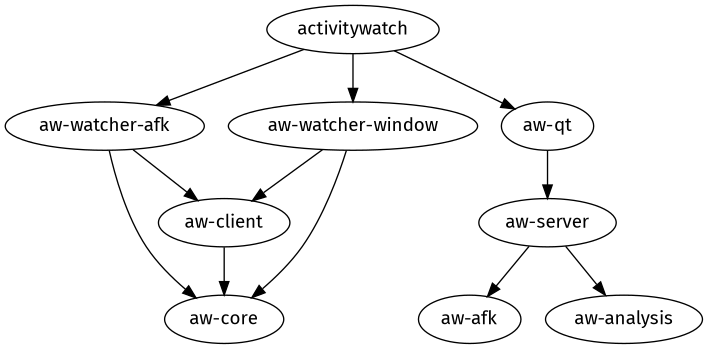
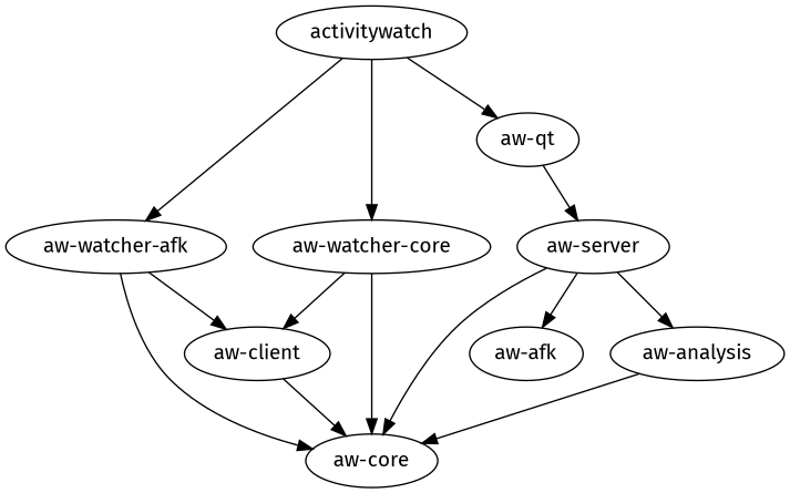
  digraph {
    fontname="Fira Sans"
    node [fontname="Fira Sans"]
    edge [fontname="Fira Sans"]
    "aw-watcher-afk"
-   "aw-watcher-window"
+   "aw-watcher-window" [label="aw-watcher-core"]
    "aw-core"
    "aw-client"
    activitywatch
    "aw-qt"
    n7 [label="aw-afk"]
    "aw-server"
    "aw-analysis"
    subgraph sub_1 {
      rank=same
      "aw-watcher-afk"
      "aw-watcher-window"
    }
    "aw-watcher-afk" -> "aw-core"
    "aw-watcher-afk" -> "aw-client"
    "aw-watcher-window" -> "aw-core"
    "aw-watcher-window" -> "aw-client"
    "aw-client" -> "aw-core"
    activitywatch -> "aw-watcher-afk"
    activitywatch -> "aw-watcher-window"
    activitywatch -> "aw-qt"
    "aw-qt" -> "aw-server"
+   "aw-server" -> "aw-core"
    "aw-server" -> n7
    "aw-server" -> "aw-analysis"
+   "aw-analysis" -> "aw-core"
  }
